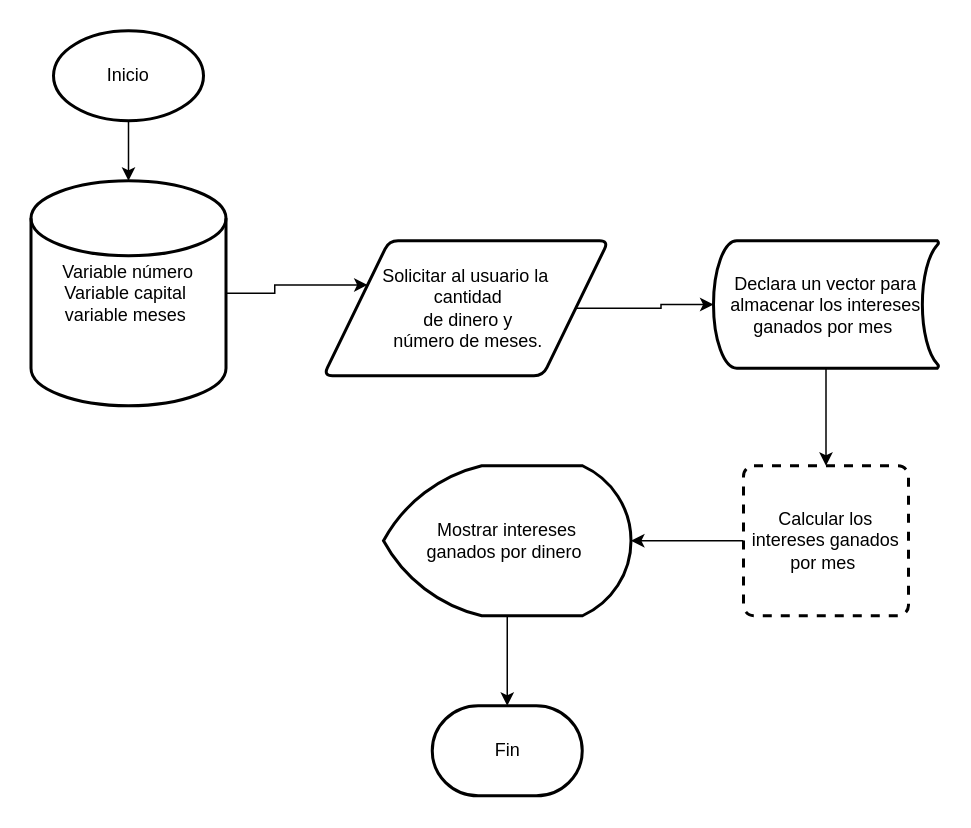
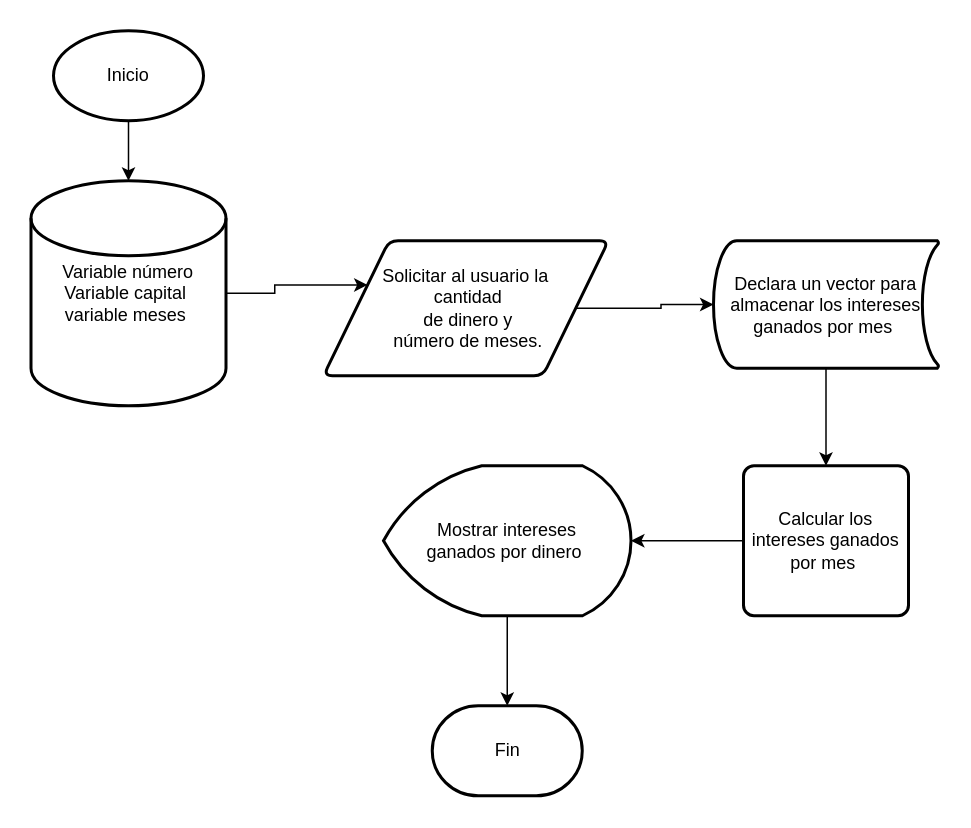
  <mxCell id="0" />
  <mxCell id="1" parent="0" />
  <mxCell id="2" style="edgeStyle=orthogonalEdgeStyle;rounded=0;orthogonalLoop=1;jettySize=auto;html=1;exitX=0.5;exitY=1;exitDx=0;exitDy=0;exitPerimeter=0;entryX=0.5;entryY=0;entryDx=0;entryDy=0;entryPerimeter=0;" edge="1" parent="1" source="3" target="11"><mxGeometry relative="1" as="geometry" /></mxCell>
  <mxCell id="3" value="&lt;font style=&quot;vertical-align: inherit;&quot;&gt;&lt;font style=&quot;vertical-align: inherit;&quot;&gt;Inicio&lt;/font&gt;&lt;/font&gt;" style="strokeWidth=2;html=1;shape=mxgraph.flowchart.start_1;whiteSpace=wrap;" vertex="1" parent="1"><mxGeometry x="35" y="20" width="100" height="60" as="geometry" /></mxCell>
  <mxCell id="4" style="edgeStyle=orthogonalEdgeStyle;rounded=0;orthogonalLoop=1;jettySize=auto;html=1;exitX=1;exitY=0.5;exitDx=0;exitDy=0;entryX=0;entryY=0.5;entryDx=0;entryDy=0;entryPerimeter=0;" edge="1" parent="1" source="5" target="9"><mxGeometry relative="1" as="geometry" /></mxCell>
  <mxCell id="5" value="&lt;div style=&quot;&quot;&gt;&lt;span style=&quot;background-color: initial;&quot;&gt;&lt;font style=&quot;vertical-align: inherit;&quot;&gt;&lt;font style=&quot;vertical-align: inherit;&quot;&gt;Solicitar al usuario la&lt;/font&gt;&lt;/font&gt;&lt;/span&gt;&lt;/div&gt;&lt;div style=&quot;&quot;&gt;&lt;span style=&quot;background-color: initial;&quot;&gt;&lt;font style=&quot;vertical-align: inherit;&quot;&gt;&lt;font style=&quot;vertical-align: inherit;&quot;&gt;&amp;nbsp;cantidad&lt;/font&gt;&lt;/font&gt;&lt;/span&gt;&lt;/div&gt;&lt;div style=&quot;&quot;&gt;&lt;span style=&quot;background-color: initial;&quot;&gt;&lt;font style=&quot;vertical-align: inherit;&quot;&gt;&lt;font style=&quot;vertical-align: inherit;&quot;&gt;&amp;nbsp;de dinero y&lt;/font&gt;&lt;/font&gt;&lt;/span&gt;&lt;/div&gt;&lt;font style=&quot;vertical-align: inherit;&quot;&gt;&lt;div style=&quot;&quot;&gt;&lt;span style=&quot;background-color: initial;&quot;&gt;&lt;font style=&quot;vertical-align: inherit;&quot;&gt;&lt;font style=&quot;vertical-align: inherit;&quot;&gt;&amp;nbsp;número de meses.&lt;/font&gt;&lt;/font&gt;&lt;/span&gt;&lt;/div&gt;&lt;/font&gt;" style="shape=parallelogram;html=1;strokeWidth=2;perimeter=parallelogramPerimeter;whiteSpace=wrap;rounded=1;arcSize=12;size=0.23;align=center;" vertex="1" parent="1"><mxGeometry x="215" y="160" width="190" height="90" as="geometry" /></mxCell>
  <mxCell id="6" style="edgeStyle=orthogonalEdgeStyle;rounded=0;orthogonalLoop=1;jettySize=auto;html=1;exitX=0;exitY=0.5;exitDx=0;exitDy=0;entryX=1;entryY=0.5;entryDx=0;entryDy=0;entryPerimeter=0;" edge="1" parent="1" source="7" target="13"><mxGeometry relative="1" as="geometry" /></mxCell>
- <mxCell id="7" value="Calcular los intereses ganados por mes&amp;nbsp;" style="rounded=1;whiteSpace=wrap;html=1;absoluteArcSize=1;arcSize=14;strokeWidth=2;dashed=1;" vertex="1" parent="1"><mxGeometry x="495" y="310" width="110" height="100" as="geometry" /></mxCell>
+ <mxCell id="7" value="Calcular los intereses ganados por mes&amp;nbsp;" style="rounded=1;whiteSpace=wrap;html=1;absoluteArcSize=1;arcSize=14;strokeWidth=2;" vertex="1" parent="1"><mxGeometry x="495" y="310" width="110" height="100" as="geometry" /></mxCell>
  <mxCell id="8" style="edgeStyle=orthogonalEdgeStyle;rounded=0;orthogonalLoop=1;jettySize=auto;html=1;exitX=0.5;exitY=1;exitDx=0;exitDy=0;exitPerimeter=0;entryX=0.5;entryY=0;entryDx=0;entryDy=0;" edge="1" parent="1" source="9" target="7"><mxGeometry relative="1" as="geometry" /></mxCell>
  <mxCell id="9" value="Declara un vector para almacenar los intereses ganados por mes&amp;nbsp;" style="strokeWidth=2;html=1;shape=mxgraph.flowchart.stored_data;whiteSpace=wrap;" vertex="1" parent="1"><mxGeometry x="475" y="160" width="150" height="85" as="geometry" /></mxCell>
  <mxCell id="10" style="edgeStyle=orthogonalEdgeStyle;rounded=0;orthogonalLoop=1;jettySize=auto;html=1;exitX=1;exitY=0.5;exitDx=0;exitDy=0;exitPerimeter=0;entryX=0;entryY=0.25;entryDx=0;entryDy=0;" edge="1" parent="1" source="11" target="5"><mxGeometry relative="1" as="geometry" /></mxCell>
  <mxCell id="11" value="Variable número&lt;br&gt;Variable capital&amp;nbsp;&lt;br&gt;variable meses&amp;nbsp;" style="strokeWidth=2;html=1;shape=mxgraph.flowchart.database;whiteSpace=wrap;" vertex="1" parent="1"><mxGeometry x="20" y="120" width="130" height="150" as="geometry" /></mxCell>
  <mxCell id="12" style="edgeStyle=orthogonalEdgeStyle;rounded=0;orthogonalLoop=1;jettySize=auto;html=1;exitX=0.5;exitY=1;exitDx=0;exitDy=0;exitPerimeter=0;entryX=0.5;entryY=0;entryDx=0;entryDy=0;entryPerimeter=0;" edge="1" parent="1" source="13" target="14"><mxGeometry relative="1" as="geometry" /></mxCell>
  <mxCell id="13" value="Mostrar intereses &lt;br&gt;ganados por dinero&amp;nbsp;" style="strokeWidth=2;html=1;shape=mxgraph.flowchart.display;whiteSpace=wrap;" vertex="1" parent="1"><mxGeometry x="255" y="310" width="165" height="100" as="geometry" /></mxCell>
  <mxCell id="14" value="Fin" style="strokeWidth=2;html=1;shape=mxgraph.flowchart.terminator;whiteSpace=wrap;" vertex="1" parent="1"><mxGeometry x="287.5" y="470" width="100" height="60" as="geometry" /></mxCell>
